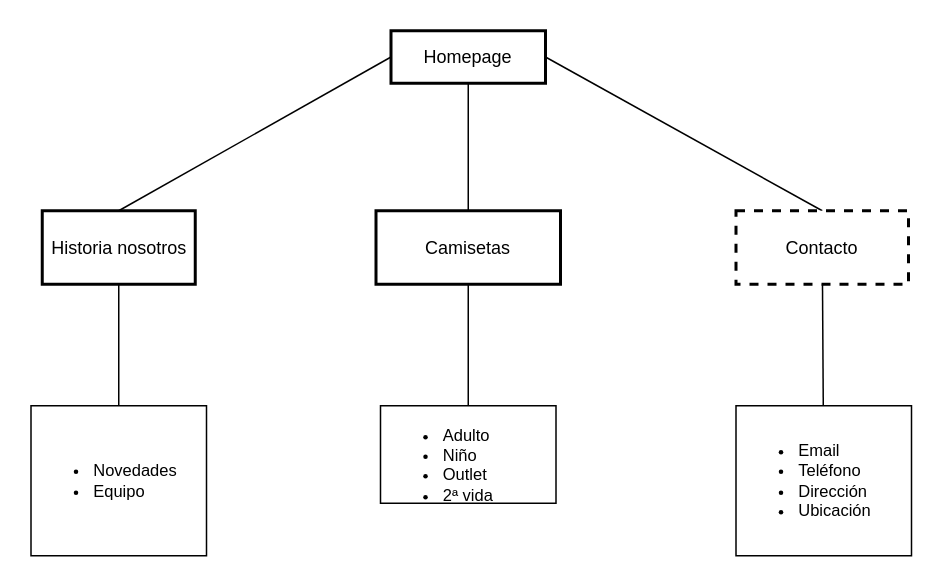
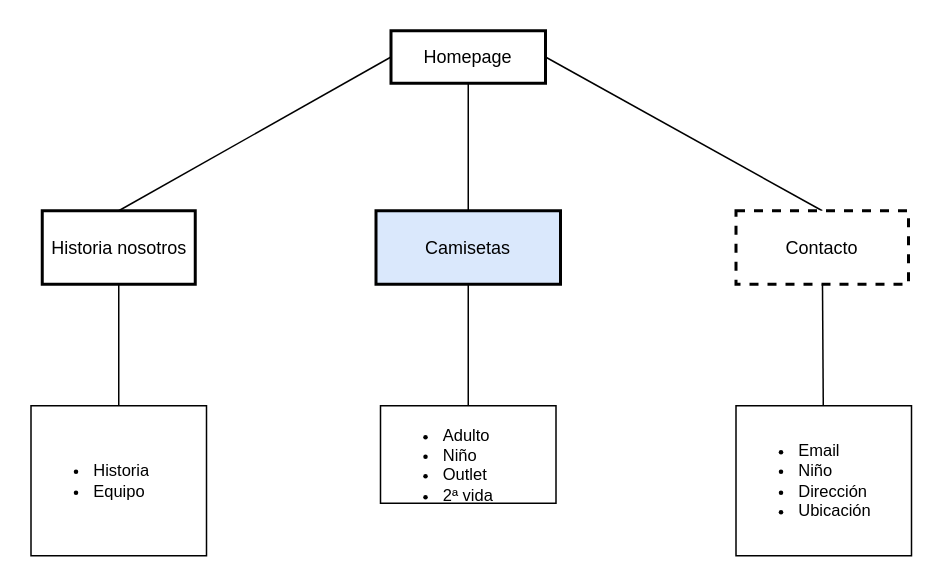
  <mxCell id="0" />
  <mxCell id="1" parent="0" />
  <mxCell id="2" style="edgeStyle=none;shape=connector;curved=1;rounded=1;orthogonalLoop=1;jettySize=auto;html=1;exitX=0.5;exitY=1;exitDx=0;exitDy=0;entryX=0.5;entryY=0;entryDx=0;entryDy=0;strokeColor=default;align=center;verticalAlign=middle;fontFamily=Helvetica;fontSize=11;fontColor=default;labelBackgroundColor=default;startArrow=none;endArrow=none;" edge="1" parent="1" source="4" target="11"><mxGeometry relative="1" as="geometry" /></mxCell>
  <mxCell id="3" style="edgeStyle=none;shape=connector;curved=1;rounded=1;orthogonalLoop=1;jettySize=auto;html=1;entryX=0.5;entryY=0;entryDx=0;entryDy=0;strokeColor=default;align=center;verticalAlign=middle;fontFamily=Helvetica;fontSize=11;fontColor=default;labelBackgroundColor=default;startArrow=none;endArrow=none;exitX=0;exitY=0.5;exitDx=0;exitDy=0;" edge="1" parent="1" source="4" target="15"><mxGeometry relative="1" as="geometry" /></mxCell>
  <mxCell id="4" value="Homepage" style="whiteSpace=wrap;strokeWidth=2;" parent="1" vertex="1"><mxGeometry x="260" y="20" width="103" height="35" as="geometry" /></mxCell>
  <mxCell id="5" style="edgeStyle=none;shape=connector;curved=1;rounded=1;orthogonalLoop=1;jettySize=auto;html=1;entryX=1;entryY=0.5;entryDx=0;entryDy=0;strokeColor=default;align=center;verticalAlign=middle;fontFamily=Helvetica;fontSize=11;fontColor=default;labelBackgroundColor=default;startArrow=none;endArrow=none;exitX=0.5;exitY=0;exitDx=0;exitDy=0;" edge="1" parent="1" source="7" target="4"><mxGeometry relative="1" as="geometry" /></mxCell>
  <mxCell id="6" value="" style="group" vertex="1" connectable="0" parent="1"><mxGeometry x="490" y="140" width="117" height="230" as="geometry" /></mxCell>
  <mxCell id="7" value="Contacto" style="whiteSpace=wrap;strokeWidth=2;dashed=1;" parent="6" vertex="1"><mxGeometry width="115" height="49" as="geometry" /></mxCell>
  <mxCell id="8" value="" style="edgeStyle=none;shape=connector;curved=1;rounded=1;orthogonalLoop=1;jettySize=auto;html=1;strokeColor=default;align=center;verticalAlign=middle;fontFamily=Helvetica;fontSize=11;fontColor=default;labelBackgroundColor=default;startArrow=none;endArrow=none;" edge="1" parent="6" source="9" target="7"><mxGeometry relative="1" as="geometry" /></mxCell>
- <mxCell id="9" value="&lt;ul&gt;&lt;li&gt;Email&lt;/li&gt;&lt;li&gt;Teléfono&lt;/li&gt;&lt;li&gt;Dirección&lt;/li&gt;&lt;li&gt;Ubicación&lt;/li&gt;&lt;/ul&gt;" style="text;strokeColor=default;fillColor=default;html=1;whiteSpace=wrap;verticalAlign=middle;overflow=hidden;fontFamily=Helvetica;fontSize=11;fontColor=default;labelBackgroundColor=default;gradientColor=none;shadow=0;glass=0;rounded=0;strokeWidth=1;perimeterSpacing=0;" vertex="1" parent="6"><mxGeometry y="130" width="117" height="100" as="geometry" /></mxCell>
+ <mxCell id="9" value="&lt;ul&gt;&lt;li&gt;Email&lt;/li&gt;&lt;li&gt;Niño&lt;/li&gt;&lt;li&gt;Dirección&lt;/li&gt;&lt;li&gt;Ubicación&lt;/li&gt;&lt;/ul&gt;" style="text;strokeColor=default;fillColor=default;html=1;whiteSpace=wrap;verticalAlign=middle;overflow=hidden;fontFamily=Helvetica;fontSize=11;fontColor=default;labelBackgroundColor=default;gradientColor=none;shadow=0;glass=0;rounded=0;strokeWidth=1;perimeterSpacing=0;" vertex="1" parent="6"><mxGeometry y="130" width="117" height="100" as="geometry" /></mxCell>
  <mxCell id="10" value="" style="group" vertex="1" connectable="0" parent="1"><mxGeometry x="250" y="140" width="123" height="230" as="geometry" /></mxCell>
- <mxCell id="11" value="Camisetas" style="whiteSpace=wrap;strokeWidth=2;" parent="10" vertex="1"><mxGeometry width="123" height="49" as="geometry" /></mxCell>
+ <mxCell id="11" value="Camisetas" style="whiteSpace=wrap;strokeWidth=2;fillColor=#dae8fc;" parent="10" vertex="1"><mxGeometry width="123" height="49" as="geometry" /></mxCell>
  <mxCell id="12" value="" style="edgeStyle=none;shape=connector;curved=1;rounded=1;orthogonalLoop=1;jettySize=auto;html=1;strokeColor=default;align=center;verticalAlign=middle;fontFamily=Helvetica;fontSize=11;fontColor=default;labelBackgroundColor=default;startArrow=none;endArrow=none;" edge="1" parent="10" source="13" target="11"><mxGeometry relative="1" as="geometry" /></mxCell>
  <mxCell id="13" value="&lt;ul&gt;&lt;li&gt;Adulto&lt;br&gt;&lt;/li&gt;&lt;li&gt;Niño&lt;br&gt;&lt;/li&gt;&lt;li&gt;Outlet&lt;/li&gt;&lt;li&gt;2ª vida&lt;/li&gt;&lt;li&gt;Novedades&lt;/li&gt;&lt;/ul&gt;" style="text;strokeColor=default;fillColor=default;html=1;whiteSpace=wrap;verticalAlign=middle;overflow=hidden;fontFamily=Helvetica;fontSize=11;fontColor=default;labelBackgroundColor=default;gradientColor=none;" vertex="1" parent="10"><mxGeometry x="3" y="130" width="117" height="65" as="geometry" /></mxCell>
  <mxCell id="14" value="" style="group" vertex="1" connectable="0" parent="1"><mxGeometry x="20" y="140" width="117" height="230" as="geometry" /></mxCell>
  <mxCell id="15" value="Historia nosotros" style="whiteSpace=wrap;strokeWidth=2;" parent="14" vertex="1"><mxGeometry x="7.5" width="102" height="49" as="geometry" /></mxCell>
  <mxCell id="16" value="" style="edgeStyle=none;shape=connector;curved=1;rounded=1;orthogonalLoop=1;jettySize=auto;html=1;strokeColor=default;align=center;verticalAlign=middle;fontFamily=Helvetica;fontSize=11;fontColor=default;labelBackgroundColor=default;startArrow=none;endArrow=none;" edge="1" parent="14" source="17" target="15"><mxGeometry relative="1" as="geometry" /></mxCell>
- <mxCell id="17" value="&lt;ul&gt;&lt;li&gt;Novedades&lt;/li&gt;&lt;li&gt;Equipo&lt;br&gt;&lt;/li&gt;&lt;/ul&gt;" style="text;strokeColor=default;fillColor=default;html=1;whiteSpace=wrap;verticalAlign=middle;overflow=hidden;fontFamily=Helvetica;fontSize=11;fontColor=default;labelBackgroundColor=default;gradientColor=none;" vertex="1" parent="14"><mxGeometry y="130" width="117" height="100" as="geometry" /></mxCell>
+ <mxCell id="17" value="&lt;ul&gt;&lt;li&gt;Historia&lt;/li&gt;&lt;li&gt;Equipo&lt;br&gt;&lt;/li&gt;&lt;/ul&gt;" style="text;strokeColor=default;fillColor=default;html=1;whiteSpace=wrap;verticalAlign=middle;overflow=hidden;fontFamily=Helvetica;fontSize=11;fontColor=default;labelBackgroundColor=default;gradientColor=none;" vertex="1" parent="14"><mxGeometry y="130" width="117" height="100" as="geometry" /></mxCell>
